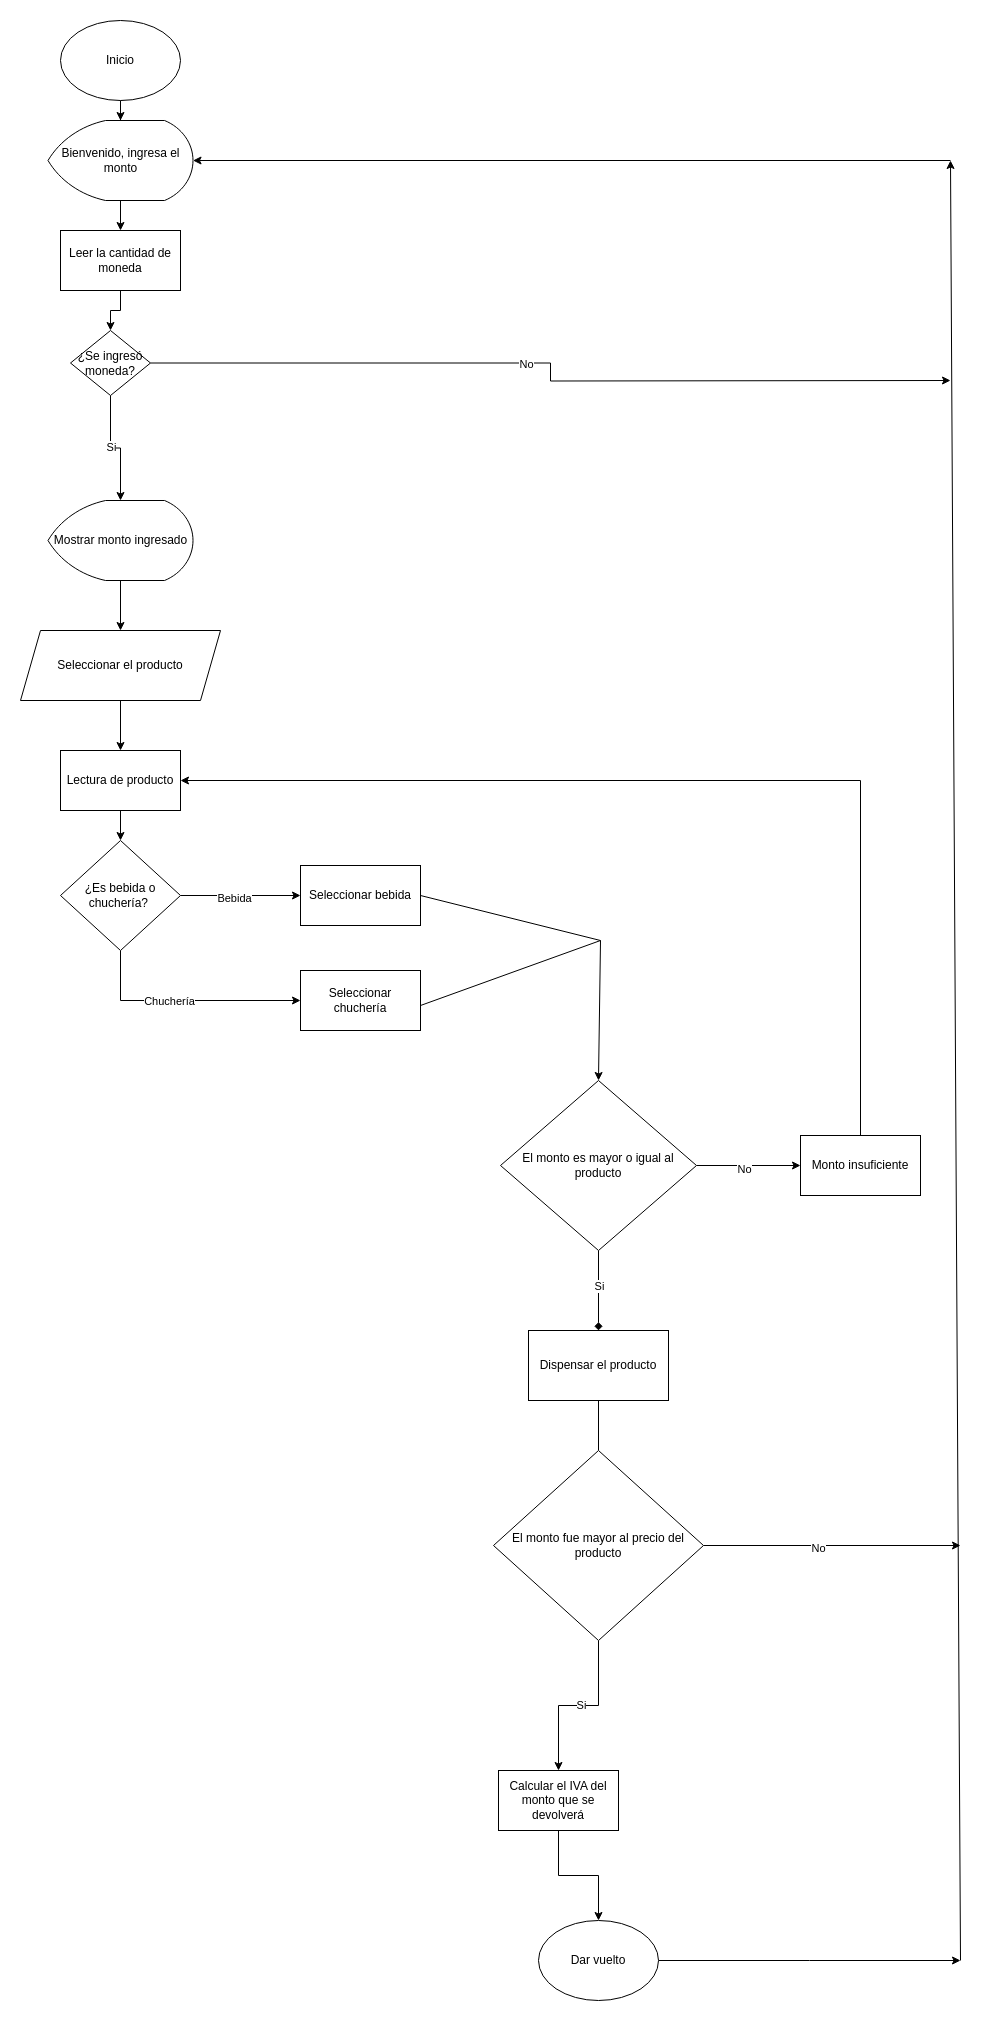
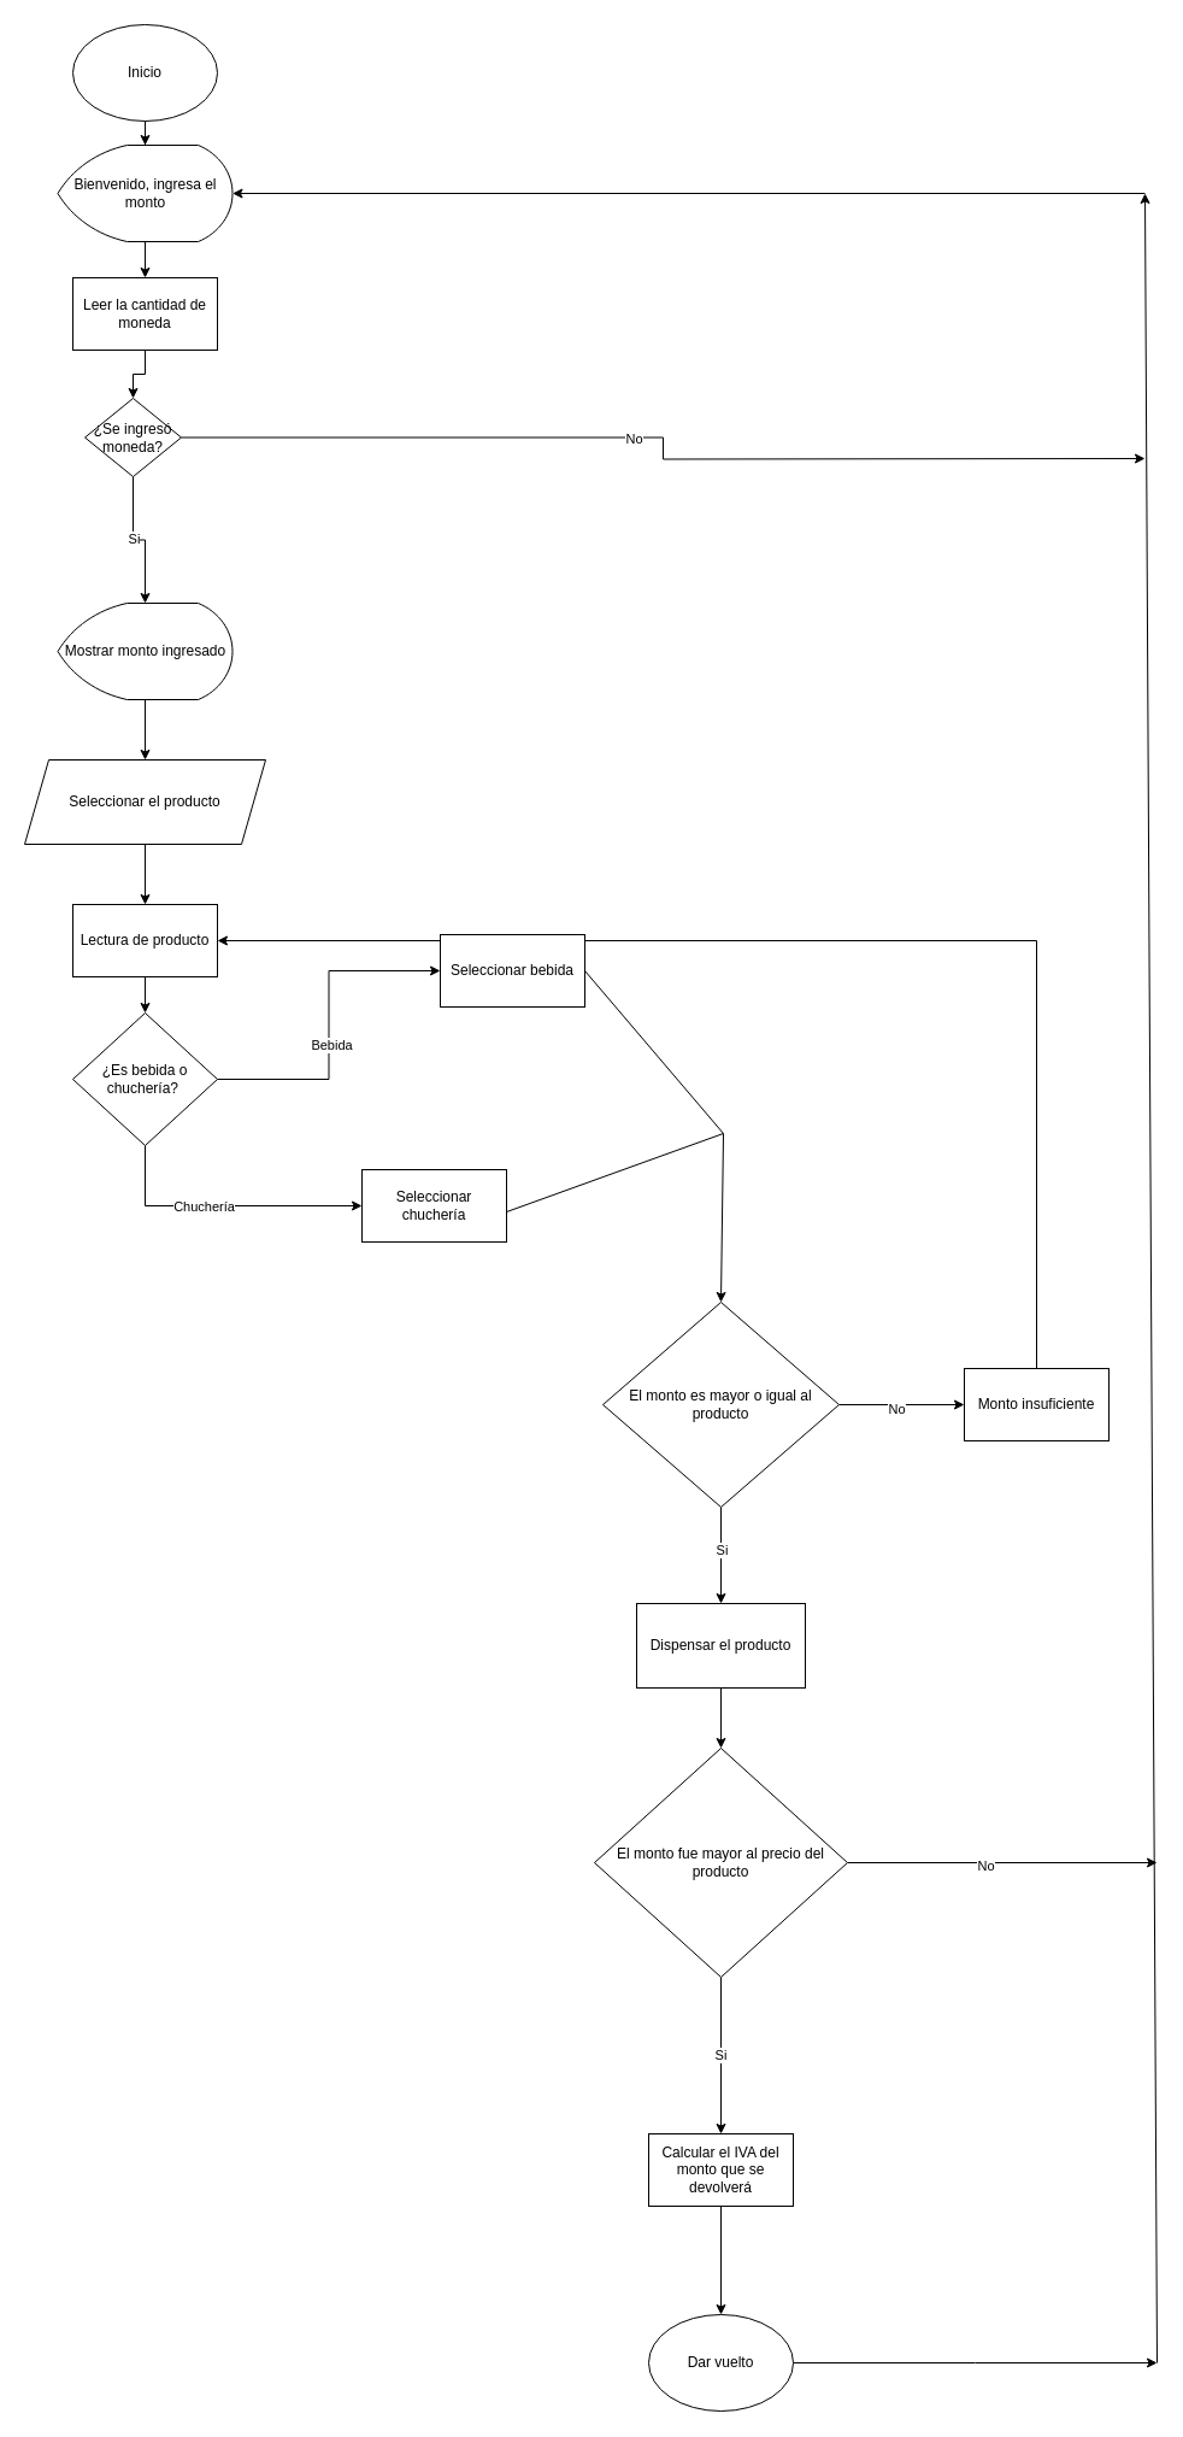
  <mxCell id="0" />
  <mxCell id="1" parent="0" />
  <mxCell id="2" style="edgeStyle=orthogonalEdgeStyle;rounded=0;orthogonalLoop=1;jettySize=auto;html=1;" edge="1" parent="1" source="3" target="23"><mxGeometry relative="1" as="geometry" /></mxCell>
  <mxCell id="3" value="Inicio" style="ellipse;whiteSpace=wrap;html=1;" vertex="1" parent="1"><mxGeometry x="60" y="20" width="120" height="80" as="geometry" /></mxCell>
  <mxCell id="4" style="edgeStyle=orthogonalEdgeStyle;rounded=0;orthogonalLoop=1;jettySize=auto;html=1;" edge="1" parent="1" source="5" target="37"><mxGeometry relative="1" as="geometry" /></mxCell>
  <mxCell id="5" value="Seleccionar el producto" style="shape=parallelogram;perimeter=parallelogramPerimeter;whiteSpace=wrap;html=1;fixedSize=1;" vertex="1" parent="1"><mxGeometry x="20" y="630" width="200" height="70" as="geometry" /></mxCell>
- <mxCell id="6" style="edgeStyle=orthogonalEdgeStyle;rounded=0;orthogonalLoop=1;jettySize=auto;html=1;exitX=0.5;exitY=1;exitDx=0;exitDy=0;entryX=0.5;entryY=0;entryDx=0;entryDy=0;endArrow=diamond;" edge="1" parent="1" source="10" target="14"><mxGeometry relative="1" as="geometry" /></mxCell>
+ <mxCell id="6" style="edgeStyle=orthogonalEdgeStyle;rounded=0;orthogonalLoop=1;jettySize=auto;html=1;exitX=0.5;exitY=1;exitDx=0;exitDy=0;entryX=0.5;entryY=0;entryDx=0;entryDy=0;" edge="1" parent="1" source="10" target="14"><mxGeometry relative="1" as="geometry" /></mxCell>
  <mxCell id="7" value="Si" style="edgeLabel;html=1;align=center;verticalAlign=middle;resizable=0;points=[];" vertex="1" connectable="0" parent="6"><mxGeometry x="-0.133" relative="1" as="geometry"><mxPoint as="offset" /></mxGeometry></mxCell>
  <mxCell id="8" style="edgeStyle=orthogonalEdgeStyle;rounded=0;orthogonalLoop=1;jettySize=auto;html=1;" edge="1" parent="1" source="10" target="12"><mxGeometry relative="1" as="geometry" /></mxCell>
  <mxCell id="9" value="No" style="edgeLabel;html=1;align=center;verticalAlign=middle;resizable=0;points=[];" vertex="1" connectable="0" parent="8"><mxGeometry x="-0.092" y="-3" relative="1" as="geometry"><mxPoint as="offset" /></mxGeometry></mxCell>
  <mxCell id="10" value="El monto es mayor o igual al producto" style="rhombus;whiteSpace=wrap;html=1;" vertex="1" parent="1"><mxGeometry x="500" y="1080" width="196" height="170" as="geometry" /></mxCell>
  <mxCell id="11" style="edgeStyle=orthogonalEdgeStyle;rounded=0;orthogonalLoop=1;jettySize=auto;html=1;entryX=1;entryY=0.5;entryDx=0;entryDy=0;" edge="1" parent="1" source="12" target="37"><mxGeometry relative="1" as="geometry"><Array as="points"><mxPoint x="860" y="780" /></Array></mxGeometry></mxCell>
  <mxCell id="12" value="Monto insuficiente" style="rounded=0;whiteSpace=wrap;html=1;" vertex="1" parent="1"><mxGeometry x="800" y="1135" width="120" height="60" as="geometry" /></mxCell>
- <mxCell id="13" style="edgeStyle=orthogonalEdgeStyle;rounded=0;orthogonalLoop=1;jettySize=auto;html=1;exitX=0.5;exitY=1;exitDx=0;exitDy=0;entryX=0.5;entryY=0;entryDx=0;entryDy=0;endArrow=none;" edge="1" parent="1" source="14" target="19"><mxGeometry relative="1" as="geometry" /></mxCell>
+ <mxCell id="13" style="edgeStyle=orthogonalEdgeStyle;rounded=0;orthogonalLoop=1;jettySize=auto;html=1;exitX=0.5;exitY=1;exitDx=0;exitDy=0;entryX=0.5;entryY=0;entryDx=0;entryDy=0;" edge="1" parent="1" source="14" target="19"><mxGeometry relative="1" as="geometry" /></mxCell>
  <mxCell id="14" value="Dispensar el producto" style="rounded=0;whiteSpace=wrap;html=1;" vertex="1" parent="1"><mxGeometry x="528" y="1330" width="140" height="70" as="geometry" /></mxCell>
  <mxCell id="15" style="edgeStyle=orthogonalEdgeStyle;rounded=0;orthogonalLoop=1;jettySize=auto;html=1;entryX=0.5;entryY=0;entryDx=0;entryDy=0;" edge="1" parent="1" source="19" target="32"><mxGeometry relative="1" as="geometry"><mxPoint x="120" y="1650" as="targetPoint" /></mxGeometry></mxCell>
  <mxCell id="16" value="Si" style="edgeLabel;html=1;align=center;verticalAlign=middle;resizable=0;points=[];" vertex="1" connectable="0" parent="15"><mxGeometry x="-0.018" y="-1" relative="1" as="geometry"><mxPoint as="offset" /></mxGeometry></mxCell>
  <mxCell id="17" style="edgeStyle=orthogonalEdgeStyle;rounded=0;orthogonalLoop=1;jettySize=auto;html=1;" edge="1" parent="1" source="19"><mxGeometry relative="1" as="geometry"><mxPoint x="960" y="1545" as="targetPoint" /></mxGeometry></mxCell>
  <mxCell id="18" value="No" style="edgeLabel;html=1;align=center;verticalAlign=middle;resizable=0;points=[];" vertex="1" connectable="0" parent="17"><mxGeometry x="-0.117" y="-2" relative="1" as="geometry"><mxPoint as="offset" /></mxGeometry></mxCell>
  <mxCell id="19" value="El monto fue mayor al precio del producto" style="rhombus;whiteSpace=wrap;html=1;" vertex="1" parent="1"><mxGeometry x="493" y="1450" width="210" height="190" as="geometry" /></mxCell>
  <mxCell id="20" style="edgeStyle=orthogonalEdgeStyle;rounded=0;orthogonalLoop=1;jettySize=auto;html=1;" edge="1" parent="1" source="21" target="28"><mxGeometry relative="1" as="geometry" /></mxCell>
  <mxCell id="21" value="Leer la cantidad de moneda" style="rounded=0;whiteSpace=wrap;html=1;" vertex="1" parent="1"><mxGeometry x="60" y="230" width="120" height="60" as="geometry" /></mxCell>
  <mxCell id="22" style="edgeStyle=orthogonalEdgeStyle;rounded=0;orthogonalLoop=1;jettySize=auto;html=1;" edge="1" parent="1" source="23" target="21"><mxGeometry relative="1" as="geometry" /></mxCell>
  <mxCell id="23" value="Bienvenido, ingresa el monto" style="strokeWidth=1;html=1;shape=mxgraph.flowchart.display;whiteSpace=wrap;" vertex="1" parent="1"><mxGeometry x="47.5" y="120" width="145" height="80" as="geometry" /></mxCell>
  <mxCell id="24" style="edgeStyle=orthogonalEdgeStyle;rounded=0;orthogonalLoop=1;jettySize=auto;html=1;" edge="1" parent="1" source="28" target="30"><mxGeometry relative="1" as="geometry" /></mxCell>
  <mxCell id="25" value="Si" style="edgeLabel;html=1;align=center;verticalAlign=middle;resizable=0;points=[];" vertex="1" connectable="0" parent="24"><mxGeometry x="-0.086" y="1" relative="1" as="geometry"><mxPoint as="offset" /></mxGeometry></mxCell>
  <mxCell id="26" style="edgeStyle=orthogonalEdgeStyle;rounded=0;orthogonalLoop=1;jettySize=auto;html=1;" edge="1" parent="1" source="28"><mxGeometry relative="1" as="geometry"><mxPoint x="950" y="380" as="targetPoint" /></mxGeometry></mxCell>
  <mxCell id="27" value="No" style="edgeLabel;html=1;align=center;verticalAlign=middle;resizable=0;points=[];" vertex="1" connectable="0" parent="26"><mxGeometry x="-0.083" y="-1" relative="1" as="geometry"><mxPoint as="offset" /></mxGeometry></mxCell>
  <mxCell id="28" value="¿Se ingresó moneda?" style="strokeWidth=1;html=1;shape=mxgraph.flowchart.decision;whiteSpace=wrap;" vertex="1" parent="1"><mxGeometry x="70" y="330" width="80" height="65" as="geometry" /></mxCell>
  <mxCell id="29" style="edgeStyle=orthogonalEdgeStyle;rounded=0;orthogonalLoop=1;jettySize=auto;html=1;" edge="1" parent="1" source="30" target="5"><mxGeometry relative="1" as="geometry" /></mxCell>
  <mxCell id="30" value="Mostrar monto ingresado" style="strokeWidth=1;html=1;shape=mxgraph.flowchart.display;whiteSpace=wrap;" vertex="1" parent="1"><mxGeometry x="47.5" y="500" width="145" height="80" as="geometry" /></mxCell>
  <mxCell id="31" style="edgeStyle=orthogonalEdgeStyle;rounded=0;orthogonalLoop=1;jettySize=auto;html=1;entryX=0.5;entryY=0;entryDx=0;entryDy=0;" edge="1" parent="1" source="32" target="48"><mxGeometry relative="1" as="geometry"><mxPoint x="598" y="1930" as="targetPoint" /></mxGeometry></mxCell>
- <mxCell id="32" value="Calcular el IVA del monto que se devolverá" style="rounded=0;whiteSpace=wrap;html=1;" vertex="1" parent="1"><mxGeometry x="498" y="1770" width="120" height="60" as="geometry" /></mxCell>
+ <mxCell id="32" value="Calcular el IVA del monto que se devolverá" style="rounded=0;whiteSpace=wrap;html=1;" vertex="1" parent="1"><mxGeometry x="538" y="1770" width="120" height="60" as="geometry" /></mxCell>
  <mxCell id="33" style="edgeStyle=orthogonalEdgeStyle;rounded=0;orthogonalLoop=1;jettySize=auto;html=1;exitX=1;exitY=0.5;exitDx=0;exitDy=0;" edge="1" parent="1" source="48"><mxGeometry relative="1" as="geometry"><mxPoint x="960" y="1960" as="targetPoint" /><mxPoint x="658" y="1960" as="sourcePoint" /></mxGeometry></mxCell>
  <mxCell id="34" value="" style="endArrow=classic;html=1;rounded=0;" edge="1" parent="1"><mxGeometry width="50" height="50" relative="1" as="geometry"><mxPoint x="960" y="1960" as="sourcePoint" /><mxPoint x="950" y="160" as="targetPoint" /></mxGeometry></mxCell>
  <mxCell id="35" value="" style="endArrow=classic;html=1;rounded=0;entryX=1;entryY=0.5;entryDx=0;entryDy=0;entryPerimeter=0;" edge="1" parent="1" target="23"><mxGeometry width="50" height="50" relative="1" as="geometry"><mxPoint x="950" y="160" as="sourcePoint" /><mxPoint x="170" y="130" as="targetPoint" /></mxGeometry></mxCell>
  <mxCell id="36" style="edgeStyle=orthogonalEdgeStyle;rounded=0;orthogonalLoop=1;jettySize=auto;html=1;entryX=0.5;entryY=0;entryDx=0;entryDy=0;" edge="1" parent="1" source="37" target="42"><mxGeometry relative="1" as="geometry" /></mxCell>
  <mxCell id="37" value="Lectura de producto" style="rounded=0;whiteSpace=wrap;html=1;" vertex="1" parent="1"><mxGeometry x="60" y="750" width="120" height="60" as="geometry" /></mxCell>
  <mxCell id="38" style="edgeStyle=orthogonalEdgeStyle;rounded=0;orthogonalLoop=1;jettySize=auto;html=1;entryX=0;entryY=0.5;entryDx=0;entryDy=0;" edge="1" parent="1" source="42" target="43"><mxGeometry relative="1" as="geometry" /></mxCell>
  <mxCell id="39" value="Bebida" style="edgeLabel;html=1;align=center;verticalAlign=middle;resizable=0;points=[];" vertex="1" connectable="0" parent="38"><mxGeometry x="-0.119" y="-2" relative="1" as="geometry"><mxPoint as="offset" /></mxGeometry></mxCell>
  <mxCell id="40" style="edgeStyle=orthogonalEdgeStyle;rounded=0;orthogonalLoop=1;jettySize=auto;html=1;entryX=0;entryY=0.5;entryDx=0;entryDy=0;" edge="1" parent="1" source="42" target="44"><mxGeometry relative="1" as="geometry"><mxPoint x="270" y="1000" as="targetPoint" /><Array as="points"><mxPoint x="120" y="1000" /></Array></mxGeometry></mxCell>
  <mxCell id="41" value="Chuchería" style="edgeLabel;html=1;align=center;verticalAlign=middle;resizable=0;points=[];" vertex="1" connectable="0" parent="40"><mxGeometry x="-0.145" relative="1" as="geometry"><mxPoint as="offset" /></mxGeometry></mxCell>
  <mxCell id="42" value="¿Es bebida o chuchería?&amp;nbsp;" style="rhombus;whiteSpace=wrap;html=1;" vertex="1" parent="1"><mxGeometry x="60" y="840" width="120" height="110" as="geometry" /></mxCell>
- <mxCell id="43" value="Seleccionar bebida" style="rounded=0;whiteSpace=wrap;html=1;" vertex="1" parent="1"><mxGeometry x="300" y="865" width="120" height="60" as="geometry" /></mxCell>
+ <mxCell id="43" value="Seleccionar bebida" style="rounded=0;whiteSpace=wrap;html=1;" vertex="1" parent="1"><mxGeometry x="365" y="775" width="120" height="60" as="geometry" /></mxCell>
  <mxCell id="44" value="Seleccionar chuchería" style="rounded=0;whiteSpace=wrap;html=1;" vertex="1" parent="1"><mxGeometry x="300" y="970" width="120" height="60" as="geometry" /></mxCell>
  <mxCell id="45" value="" style="endArrow=none;html=1;rounded=0;exitX=1;exitY=0.5;exitDx=0;exitDy=0;" edge="1" parent="1"><mxGeometry width="50" height="50" relative="1" as="geometry"><mxPoint x="420" y="1005" as="sourcePoint" /><mxPoint x="600" y="940" as="targetPoint" /></mxGeometry></mxCell>
  <mxCell id="46" value="" style="endArrow=none;html=1;rounded=0;exitX=1;exitY=0.5;exitDx=0;exitDy=0;" edge="1" parent="1" source="43"><mxGeometry width="50" height="50" relative="1" as="geometry"><mxPoint x="580" y="970" as="sourcePoint" /><mxPoint x="600" y="940" as="targetPoint" /></mxGeometry></mxCell>
  <mxCell id="47" value="" style="endArrow=classic;html=1;rounded=0;entryX=0.5;entryY=0;entryDx=0;entryDy=0;" edge="1" parent="1" target="10"><mxGeometry width="50" height="50" relative="1" as="geometry"><mxPoint x="600" y="940" as="sourcePoint" /><mxPoint x="630" y="1050" as="targetPoint" /></mxGeometry></mxCell>
  <mxCell id="48" value="Dar vuelto" style="ellipse;whiteSpace=wrap;html=1;" vertex="1" parent="1"><mxGeometry x="538" y="1920" width="120" height="80" as="geometry" /></mxCell>
